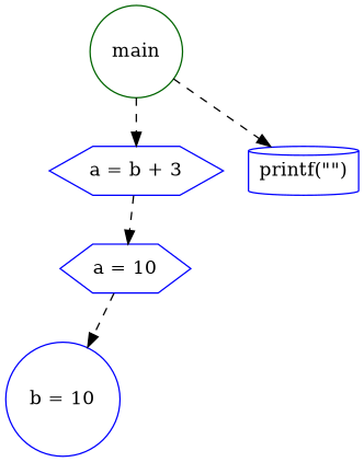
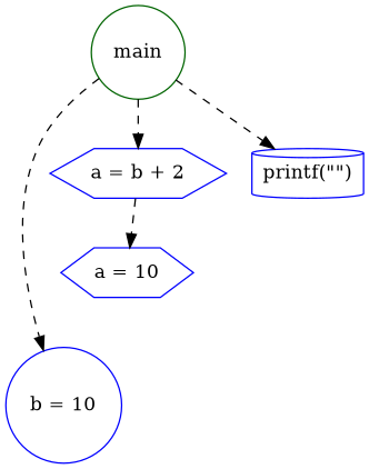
  digraph {
    node [color=blue shape=circle]
    edge [style=dashed]
    n1 [color=darkgreen label=main]
    n2 [label="b = 10"]
-   n3 [label="a = b + 3" shape=hexagon]
+   n3 [label="a = b + 2" shape=hexagon]
    n4 [label="printf(\"\")" shape=cylinder]
    n5 [label="a = 10" shape=hexagon]
-   n5 -> n2
+   n1 -> n2
    n1 -> n3
    n1 -> n4
    n3 -> n5
  }
